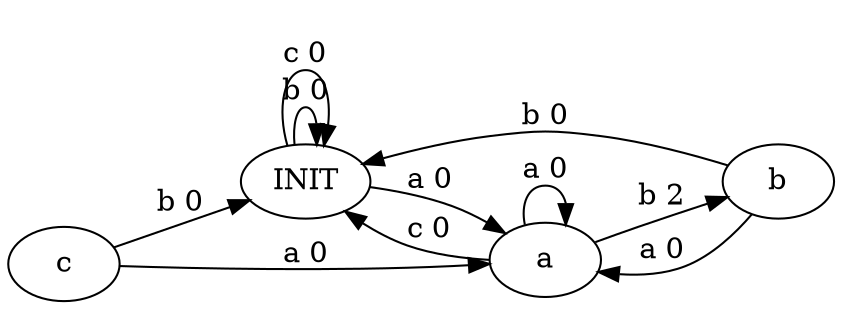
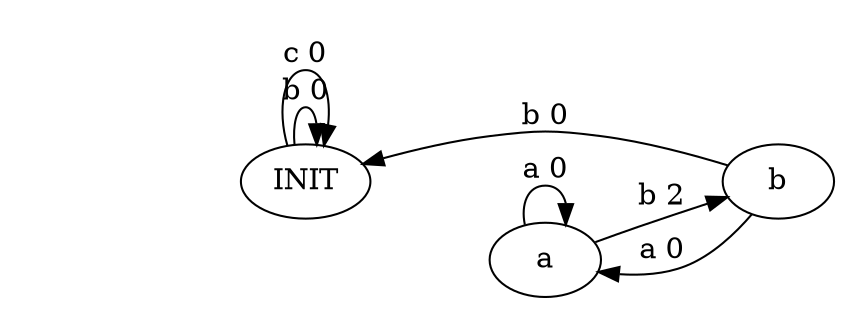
  digraph {
    rankdir=LR
    n1 [label=INIT]
    n2 [label=a]
    n3 [label=b]
-   n4 [label=c]
    n1 -> n1 [label="b 0"]
    n1 -> n1 [label="c 0"]
-   n1 -> n2 [label="a 0"]
-   n2 -> n1 [label="c 0"]
    n2 -> n2 [label="a 0"]
    n2 -> n3 [label="b 2"]
    n3 -> n1 [label="b 0"]
    n3 -> n2 [label="a 0"]
-   n4 -> n1 [label="b 0"]
-   n4 -> n2 [label="a 0"]
  }
